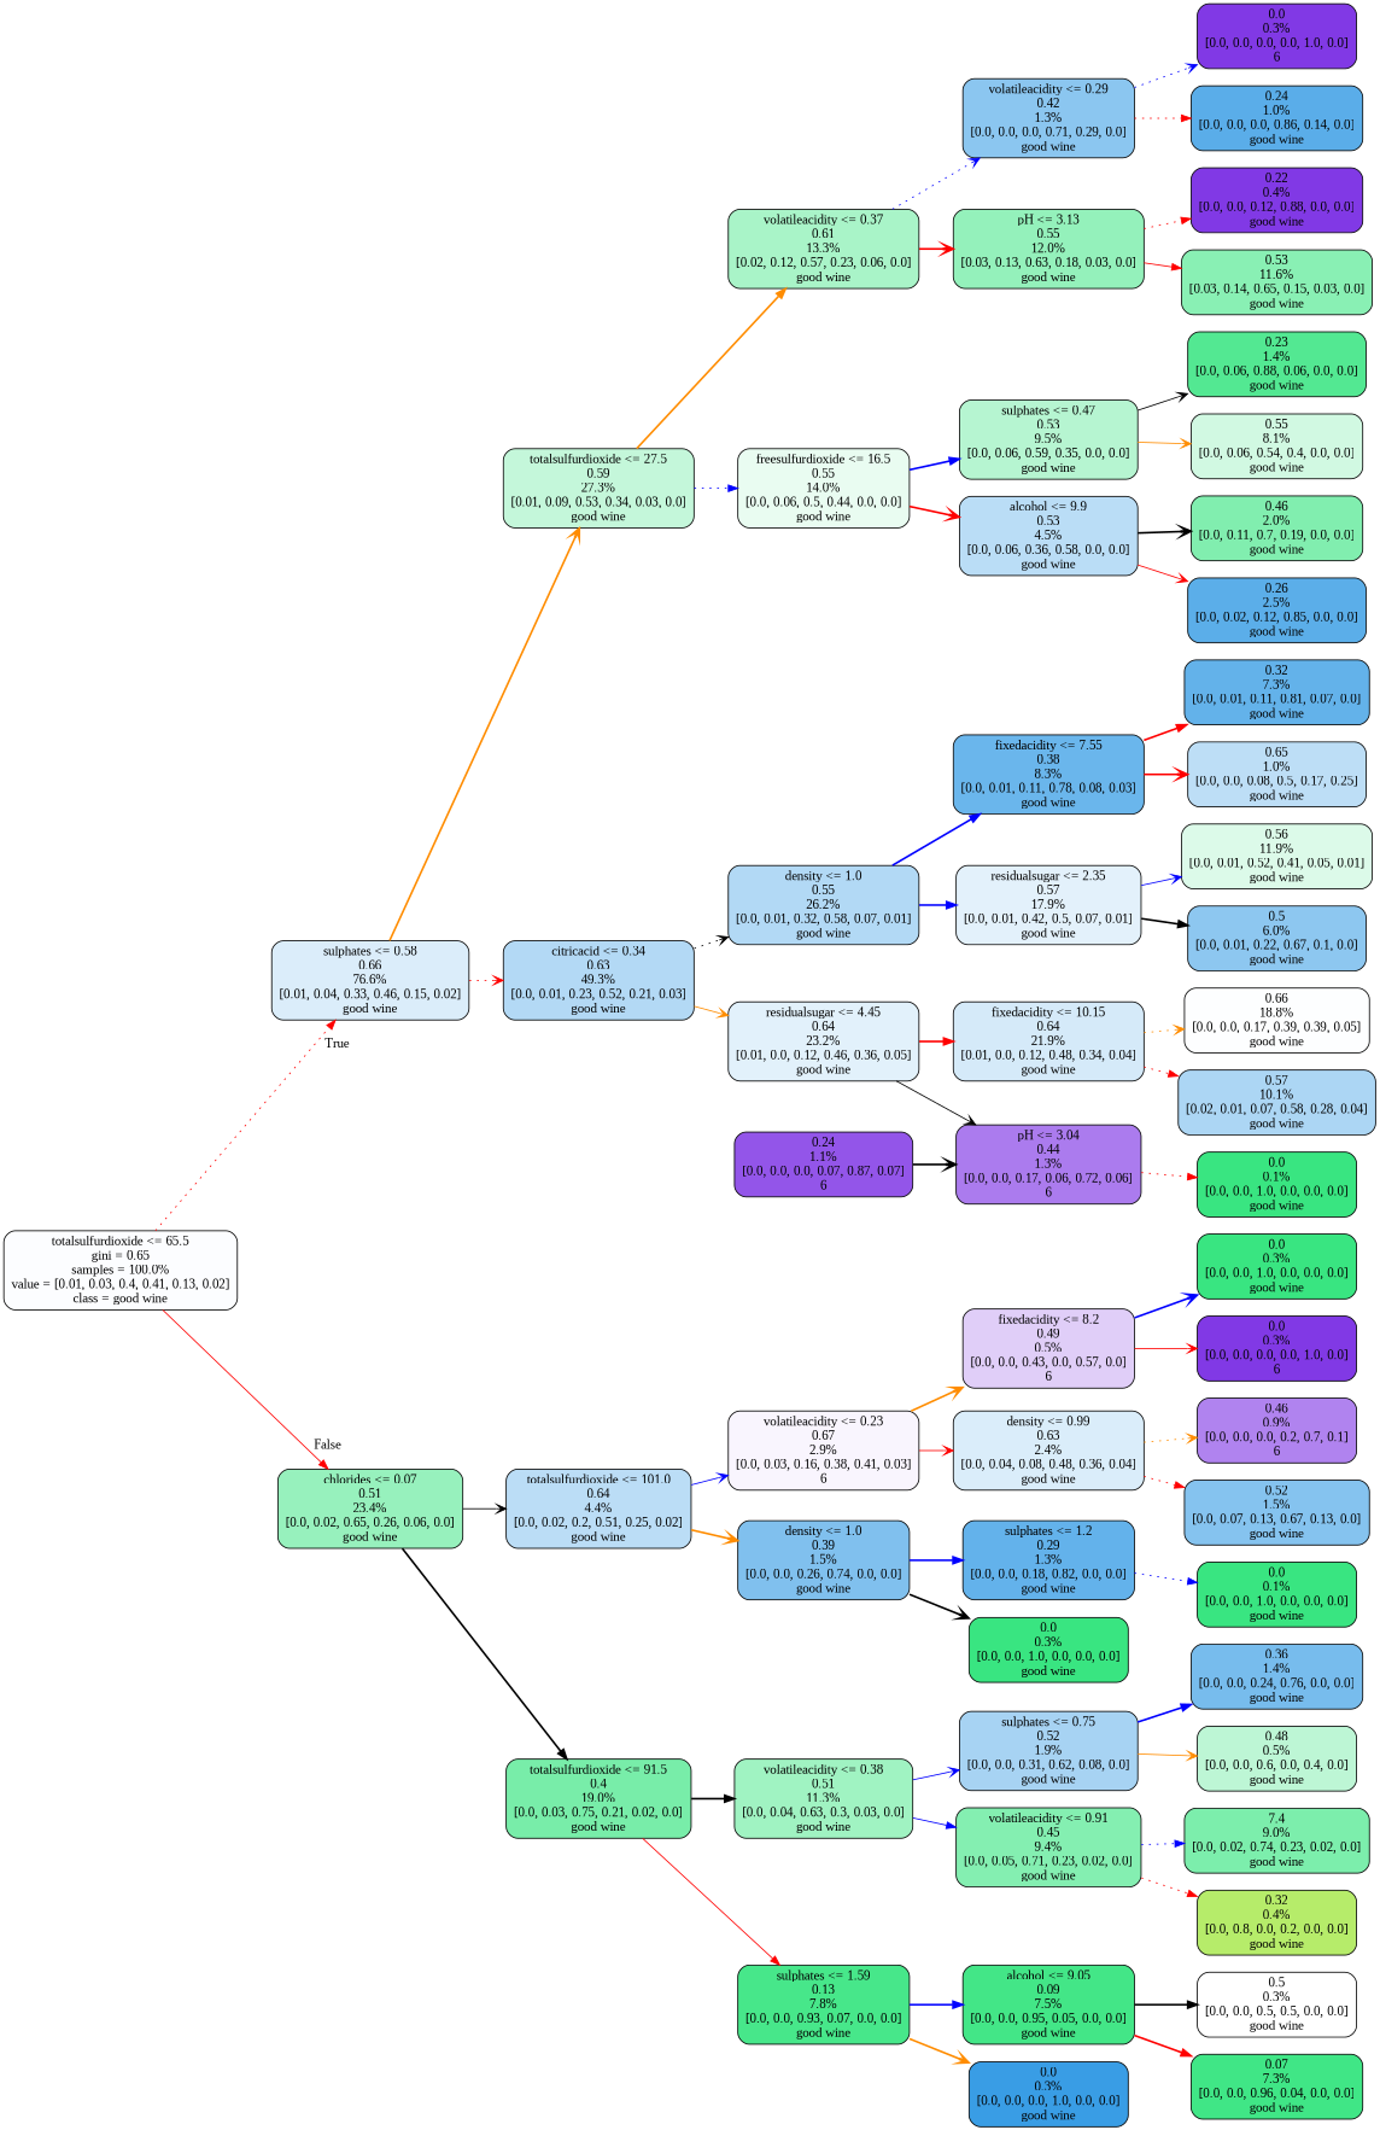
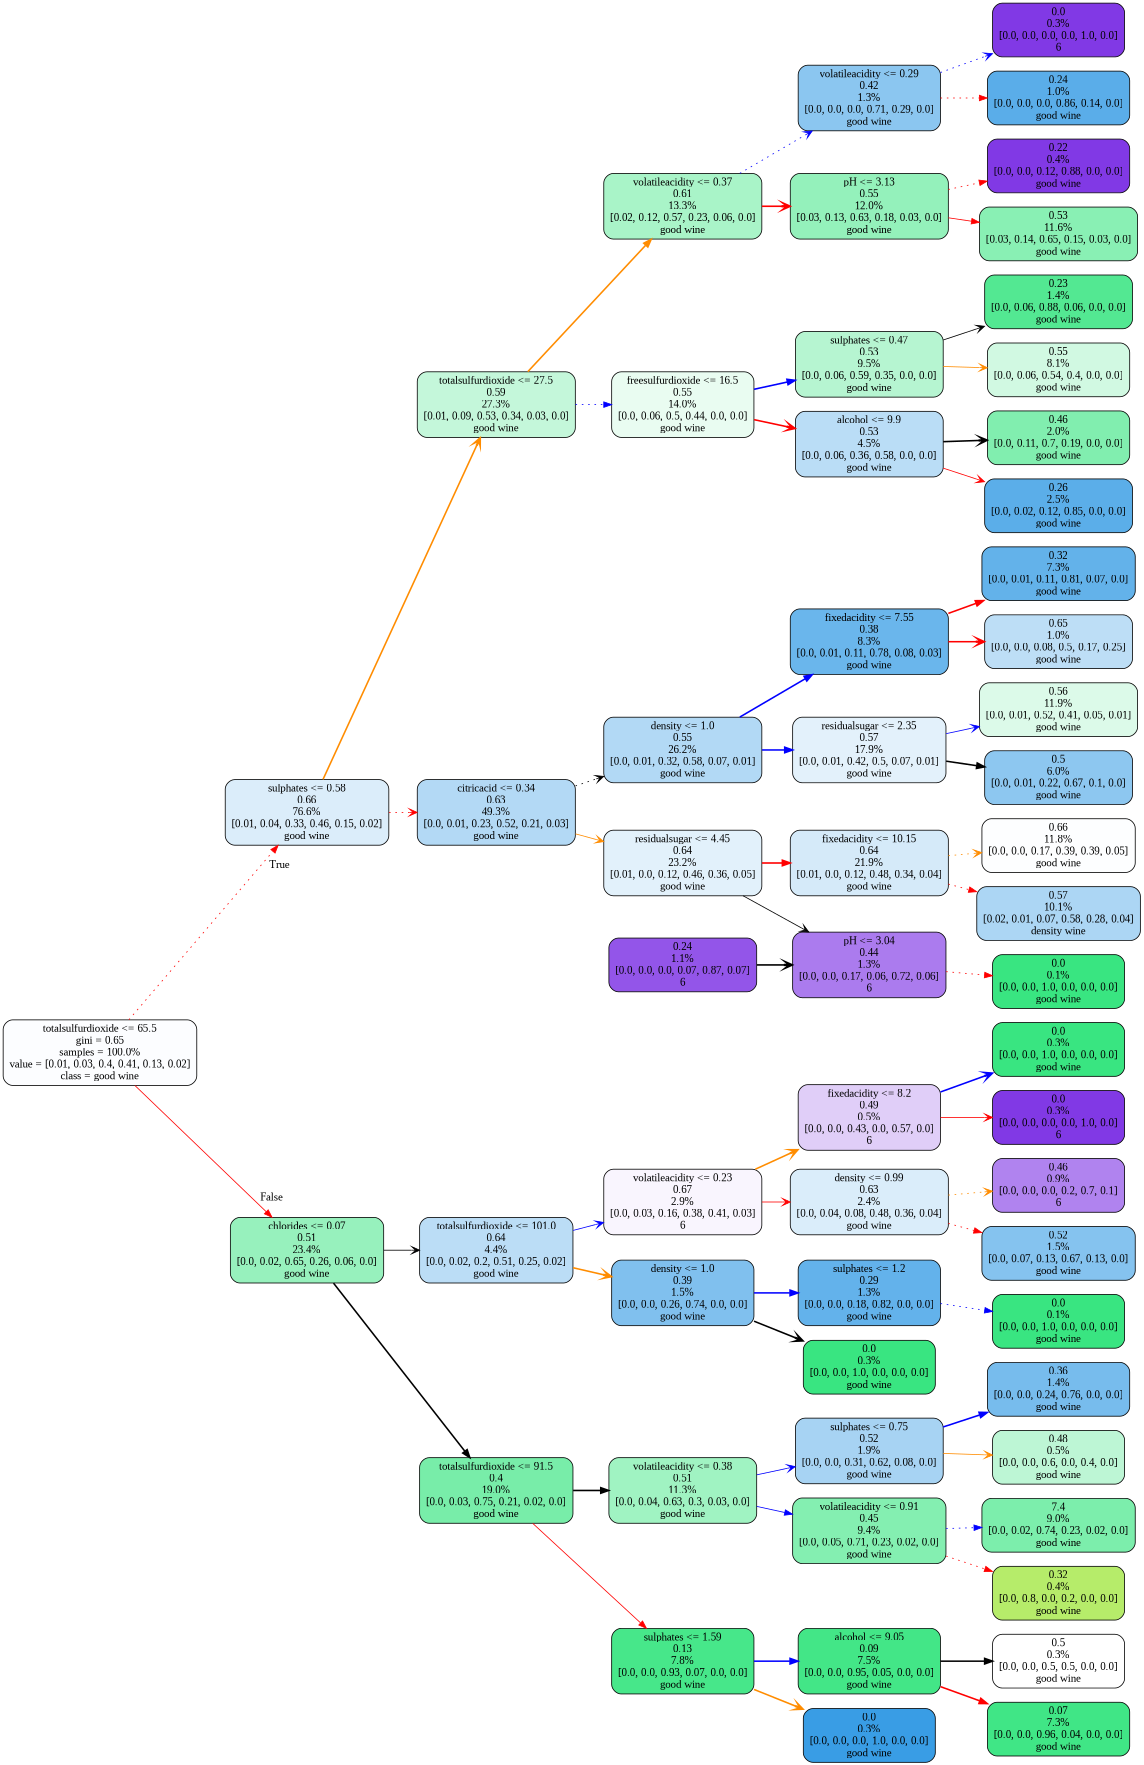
  digraph {
    fontname="Liberation Serif"
    rankdir=LR
    node [color=black fillcolor="#39e581" fontname="Liberation Serif" shape=box style="filled, rounded"]
    edge [arrowhead=vee color=red fontname="Liberation Serif" style=bold]
    n1 [fillcolor="#fcfdff" label="totalsulfurdioxide <= 65.5\ngini = 0.65\nsamples = 100.0%\nvalue = [0.01, 0.03, 0.4, 0.41, 0.13, 0.02]\nclass = good wine"]
    n2 [fillcolor="#dbedfa" label="sulphates <= 0.58\n0.66\n76.6%\n[0.01, 0.04, 0.33, 0.46, 0.15, 0.02]\ngood wine"]
    n3 [fillcolor="#97f1bd" label="chlorides <= 0.07\n0.51\n23.4%\n[0.0, 0.02, 0.65, 0.26, 0.06, 0.0]\ngood wine"]
    n4 [fillcolor="#c4f7da" label="totalsulfurdioxide <= 27.5\n0.59\n27.3%\n[0.01, 0.09, 0.53, 0.34, 0.03, 0.0]\ngood wine"]
    n5 [fillcolor="#b3d9f5" label="citricacid <= 0.34\n0.63\n49.3%\n[0.0, 0.01, 0.23, 0.52, 0.21, 0.03]\ngood wine"]
    n6 [fillcolor="#bbddf6" label="totalsulfurdioxide <= 101.0\n0.64\n4.4%\n[0.0, 0.02, 0.2, 0.51, 0.25, 0.02]\ngood wine"]
    n7 [fillcolor="#78eda9" label="totalsulfurdioxide <= 91.5\n0.4\n19.0%\n[0.0, 0.03, 0.75, 0.21, 0.02, 0.0]\ngood wine"]
    n8 [fillcolor="#a9f4c8" label="volatileacidity <= 0.37\n0.61\n13.3%\n[0.02, 0.12, 0.57, 0.23, 0.06, 0.0]\ngood wine"]
    n9 [fillcolor="#e9fcf1" label="freesulfurdioxide <= 16.5\n0.55\n14.0%\n[0.0, 0.06, 0.5, 0.44, 0.0, 0.0]\ngood wine"]
    n10 [fillcolor="#b2d9f5" label="density <= 1.0\n0.55\n26.2%\n[0.0, 0.01, 0.32, 0.58, 0.07, 0.01]\ngood wine"]
    n11 [fillcolor="#e2f1fb" label="residualsugar <= 4.45\n0.64\n23.2%\n[0.01, 0.0, 0.12, 0.46, 0.36, 0.05]\ngood wine"]
    n12 [fillcolor="#8bc6f0" label="volatileacidity <= 0.29\n0.42\n1.3%\n[0.0, 0.0, 0.0, 0.71, 0.29, 0.0]\ngood wine"]
    n13 [fillcolor="#94f1bb" label="pH <= 3.13\n0.55\n12.0%\n[0.03, 0.13, 0.63, 0.18, 0.03, 0.0]\ngood wine"]
    n14 [fillcolor="#b6f5d1" label="sulphates <= 0.47\n0.53\n9.5%\n[0.0, 0.06, 0.59, 0.35, 0.0, 0.0]\ngood wine"]
    n15 [fillcolor="#baddf6" label="alcohol <= 9.9\n0.53\n4.5%\n[0.0, 0.06, 0.36, 0.58, 0.0, 0.0]\ngood wine"]
    n16 [fillcolor="#8139e5" label="0.0\n0.3%\n[0.0, 0.0, 0.0, 0.0, 1.0, 0.0]\n6"]
    n17 [fillcolor="#5aade9" label="0.24\n1.0%\n[0.0, 0.0, 0.0, 0.86, 0.14, 0.0]\ngood wine"]
    n18 [fillcolor="#8139e5" label="0.22\n0.4%\n[0.0, 0.0, 0.12, 0.88, 0.0, 0.0]\ngood wine"]
    n19 [fillcolor="#89f0b4" label="0.53\n11.6%\n[0.03, 0.14, 0.65, 0.15, 0.03, 0.0]\ngood wine"]
    n20 [fillcolor="#53e892" label="0.23\n1.4%\n[0.0, 0.06, 0.88, 0.06, 0.0, 0.0]\ngood wine"]
    n21 [fillcolor="#d1f9e2" label="0.55\n8.1%\n[0.0, 0.06, 0.54, 0.4, 0.0, 0.0]\ngood wine"]
    n22 [fillcolor="#81eeaf" label="0.46\n2.0%\n[0.0, 0.11, 0.7, 0.19, 0.0, 0.0]\ngood wine"]
    n23 [fillcolor="#5baee9" label="0.26\n2.5%\n[0.0, 0.02, 0.12, 0.85, 0.0, 0.0]\ngood wine"]
    n24 [fillcolor="#6ab6ec" label="fixedacidity <= 7.55\n0.38\n8.3%\n[0.0, 0.01, 0.11, 0.78, 0.08, 0.03]\ngood wine"]
    n25 [fillcolor="#e3f1fb" label="residualsugar <= 2.35\n0.57\n17.9%\n[0.0, 0.01, 0.42, 0.5, 0.07, 0.01]\ngood wine"]
    n26 [fillcolor="#d5eaf9" label="fixedacidity <= 10.15\n0.64\n21.9%\n[0.01, 0.0, 0.12, 0.48, 0.34, 0.04]\ngood wine"]
    n27 [fillcolor="#ab7bee" label="pH <= 3.04\n0.44\n1.3%\n[0.0, 0.0, 0.17, 0.06, 0.72, 0.06]\n6"]
    n28 [fillcolor="#63b2ea" label="0.32\n7.3%\n[0.0, 0.01, 0.11, 0.81, 0.07, 0.0]\ngood wine"]
    n29 [fillcolor="#bddef6" label="0.65\n1.0%\n[0.0, 0.0, 0.08, 0.5, 0.17, 0.25]\ngood wine"]
    n30 [fillcolor="#dcfae9" label="0.56\n11.9%\n[0.0, 0.01, 0.52, 0.41, 0.05, 0.01]\ngood wine"]
    n31 [fillcolor="#8dc7f0" label="0.5\n6.0%\n[0.0, 0.01, 0.22, 0.67, 0.1, 0.0]\ngood wine"]
-   n32 [fillcolor="#fdfeff" label="0.66\n18.8%\n[0.0, 0.0, 0.17, 0.39, 0.39, 0.05]\ngood wine"]
-   n33 [fillcolor="#acd6f4" label="0.57\n10.1%\n[0.02, 0.01, 0.07, 0.58, 0.28, 0.04]\ngood wine"]
+   n32 [fillcolor="#fdfeff" label="0.66\n11.8%\n[0.0, 0.0, 0.17, 0.39, 0.39, 0.05]\ngood wine"]
+   n33 [fillcolor="#acd6f4" label="0.57\n10.1%\n[0.02, 0.01, 0.07, 0.58, 0.28, 0.04]\ndensity wine"]
    n34 [label="0.0\n0.1%\n[0.0, 0.0, 1.0, 0.0, 0.0, 0.0]\ngood wine"]
    n35 [fillcolor="#9355e9" label="0.24\n1.1%\n[0.0, 0.0, 0.0, 0.07, 0.87, 0.07]\n6"]
    n36 [fillcolor="#f9f5fe" label="volatileacidity <= 0.23\n0.67\n2.9%\n[0.0, 0.03, 0.16, 0.38, 0.41, 0.03]\n6"]
    n37 [fillcolor="#80c0ee" label="density <= 1.0\n0.39\n1.5%\n[0.0, 0.0, 0.26, 0.74, 0.0, 0.0]\ngood wine"]
    n38 [fillcolor="#a0f3c2" label="volatileacidity <= 0.38\n0.51\n11.3%\n[0.0, 0.04, 0.63, 0.3, 0.03, 0.0]\ngood wine"]
    n39 [fillcolor="#47e78a" label="sulphates <= 1.59\n0.13\n7.8%\n[0.0, 0.0, 0.93, 0.07, 0.0, 0.0]\ngood wine"]
    n40 [fillcolor="#e0cef8" label="fixedacidity <= 8.2\n0.49\n0.5%\n[0.0, 0.0, 0.43, 0.0, 0.57, 0.0]\n6"]
    n41 [fillcolor="#daedfa" label="density <= 0.99\n0.63\n2.4%\n[0.0, 0.04, 0.08, 0.48, 0.36, 0.04]\ngood wine"]
    n42 [fillcolor="#63b2eb" label="sulphates <= 1.2\n0.29\n1.3%\n[0.0, 0.0, 0.18, 0.82, 0.0, 0.0]\ngood wine"]
    n43 [label="0.0\n0.3%\n[0.0, 0.0, 1.0, 0.0, 0.0, 0.0]\ngood wine"]
    n44 [label="0.0\n0.3%\n[0.0, 0.0, 1.0, 0.0, 0.0, 0.0]\ngood wine"]
    n45 [fillcolor="#8139e5" label="0.0\n0.3%\n[0.0, 0.0, 0.0, 0.0, 1.0, 0.0]\n6"]
    n46 [fillcolor="#b083ef" label="0.46\n0.9%\n[0.0, 0.0, 0.0, 0.2, 0.7, 0.1]\n6"]
    n47 [fillcolor="#85c3ef" label="0.52\n1.5%\n[0.0, 0.07, 0.13, 0.67, 0.13, 0.0]\ngood wine"]
    n48 [label="0.0\n0.1%\n[0.0, 0.0, 1.0, 0.0, 0.0, 0.0]\ngood wine"]
    n49 [fillcolor="#a7d3f3" label="sulphates <= 0.75\n0.52\n1.9%\n[0.0, 0.0, 0.31, 0.62, 0.08, 0.0]\ngood wine"]
    n50 [fillcolor="#84efb1" label="volatileacidity <= 0.91\n0.45\n9.4%\n[0.0, 0.05, 0.71, 0.23, 0.02, 0.0]\ngood wine"]
    n51 [fillcolor="#43e687" label="alcohol <= 9.05\n0.09\n7.5%\n[0.0, 0.0, 0.95, 0.05, 0.0, 0.0]\ngood wine"]
    n52 [fillcolor="#399de5" label="0.0\n0.3%\n[0.0, 0.0, 0.0, 1.0, 0.0, 0.0]\ngood wine"]
    n53 [fillcolor="#77bced" label="0.36\n1.4%\n[0.0, 0.0, 0.24, 0.76, 0.0, 0.0]\ngood wine"]
    n54 [fillcolor="#bdf6d5" label="0.48\n0.5%\n[0.0, 0.0, 0.6, 0.0, 0.4, 0.0]\ngood wine"]
    n55 [fillcolor="#7ceeac" label="7.4\n9.0%\n[0.0, 0.02, 0.74, 0.23, 0.02, 0.0]\ngood wine"]
    n56 [fillcolor="#b6ec6a" label="0.32\n0.4%\n[0.0, 0.8, 0.0, 0.2, 0.0, 0.0]\ngood wine"]
    n57 [fillcolor="#ffffff" label="0.5\n0.3%\n[0.0, 0.0, 0.5, 0.5, 0.0, 0.0]\ngood wine"]
    n58 [fillcolor="#40e686" label="0.07\n7.3%\n[0.0, 0.0, 0.96, 0.04, 0.0, 0.0]\ngood wine"]
    n1 -> n2 [arrowhead=normal headlabel=True labelangle=45 labeldistance=2.5 style=dotted]
    n1 -> n3 [arrowhead=normal headlabel=False labelangle=-45 labeldistance=2.5 style=solid]
    n2 -> n4 [color=darkorange]
    n2 -> n5 [style=dotted]
    n3 -> n6 [color=black style=solid]
    n3 -> n7 [arrowhead=normal color=black]
    n4 -> n8 [arrowhead=normal color=darkorange]
    n4 -> n9 [arrowhead=normal color=blue style=dotted]
    n5 -> n10 [color=black style=dotted]
    n5 -> n11 [color=darkorange style=solid]
    n6 -> n36 [color=blue style=solid]
    n6 -> n37 [color=darkorange]
    n7 -> n38 [arrowhead=normal color=black]
    n7 -> n39 [arrowhead=normal style=solid]
    n8 -> n12 [color=blue style=dotted]
    n8 -> n13
    n9 -> n14 [arrowhead=normal color=blue]
    n9 -> n15
    n10 -> n24 [arrowhead=normal color=blue]
    n10 -> n25 [arrowhead=normal color=blue]
    n11 -> n26 [arrowhead=normal]
    n11 -> n27 [color=black style=solid]
    n12 -> n16 [color=blue style=dotted]
    n12 -> n17 [arrowhead=normal style=dotted]
    n13 -> n18 [arrowhead=normal style=dotted]
    n13 -> n19 [arrowhead=normal style=solid]
    n14 -> n20 [color=black style=solid]
    n14 -> n21 [color=darkorange style=solid]
    n15 -> n22 [color=black]
    n15 -> n23 [style=solid]
    n24 -> n28 [arrowhead=normal]
    n24 -> n29
    n25 -> n30 [color=blue style=solid]
    n25 -> n31 [arrowhead=normal color=black]
    n26 -> n32 [color=darkorange style=dotted]
    n26 -> n33 [arrowhead=normal style=dotted]
    n27 -> n34 [arrowhead=normal style=dotted]
    n35 -> n27 [color=black]
    n36 -> n40 [color=darkorange]
    n36 -> n41 [style=solid]
    n37 -> n42 [arrowhead=normal color=blue]
    n37 -> n43 [color=black]
    n38 -> n49 [color=blue style=solid]
    n38 -> n50 [arrowhead=normal color=blue style=solid]
    n39 -> n51 [arrowhead=normal color=blue]
    n39 -> n52 [color=darkorange]
    n40 -> n44 [color=blue]
    n40 -> n45 [style=solid]
    n41 -> n46 [color=darkorange style=dotted]
    n41 -> n47 [arrowhead=normal style=dotted]
    n42 -> n48 [arrowhead=normal color=blue style=dotted]
    n49 -> n53 [arrowhead=normal color=blue]
    n49 -> n54 [color=darkorange style=solid]
    n50 -> n55 [arrowhead=normal color=blue style=dotted]
    n50 -> n56 [arrowhead=normal style=dotted]
    n51 -> n57 [arrowhead=normal color=black]
    n51 -> n58 [arrowhead=normal]
  }
